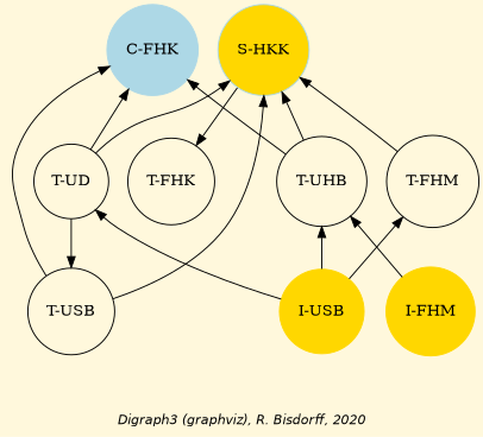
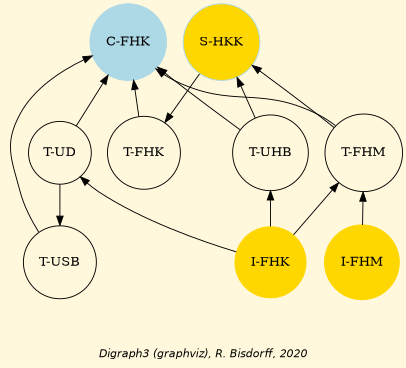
  digraph {
    bgcolor=cornsilk
    fontname="Helvetica-Oblique"
    fontsize=12
    label="\nDigraph3 (graphviz), R. Bisdorff, 2020"
    node [shape=circle]
    edge [color=black dir=forward]
-   n1 [color=gold label="I-USB" style=filled]
+   n1 [color=gold label="I-FHK" style=filled]
    n2 [color=gold label="I-FHM" style=filled]
    n3 [color=lightblue fillcolor=gold label="S-HKK" style=filled]
    n4 [color=lightblue label="C-FHK" style=filled]
    n5 [label="T-UHB"]
    n6 [label="T-FHK"]
    n7 [label="T-UD"]
    n8 [label="T-USB"]
    n9 [label="T-FHM"]
    subgraph sub_1 {
      rank=max
      n1
      n2
    }
    subgraph sub_2 {
      rank=min
      n3
      n4
    }
    n1 -> n5
    n3 -> n6
    n5 -> n3
    n5 -> n4
+   n6 -> n4
    n7 -> n1 [dir=back]
-   n7 -> n3
    n7 -> n4
    n7 -> n8
-   n8 -> n3
    n8 -> n4
    n9 -> n1 [dir=back]
-   n5 -> n2 [dir=back]
+   n9 -> n2 [dir=back]
    n9 -> n3
+   n9 -> n4
  }
